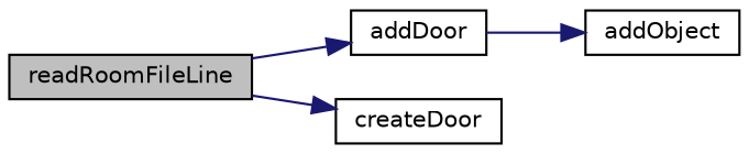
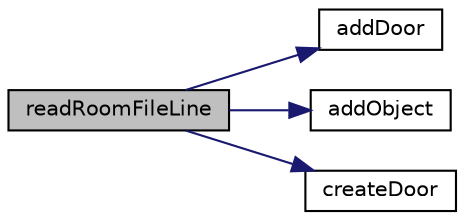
  digraph {
    rankdir=LR
    node [color=black fillcolor=white fontname=Helvetica fontsize=10 shape=record style=filled]
    edge [color=midnightblue fontname=Helvetica fontsize=10 labelfontname=Helvetica labelfontsize=10 style=solid]
    n1 [fillcolor=grey75 fontcolor=black height=0.2 label=readRoomFileLine width=0.4]
    n2 [height=0.2 label=addDoor width=0.4]
    n3 [height=0.2 label=addObject width=0.4]
    n4 [height=0.2 label=createDoor width=0.4]
    n1 -> n2
-   n2 -> n3
+   n1 -> n3
    n1 -> n4
  }
